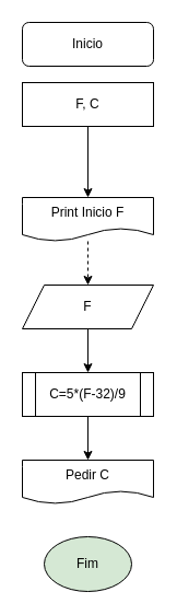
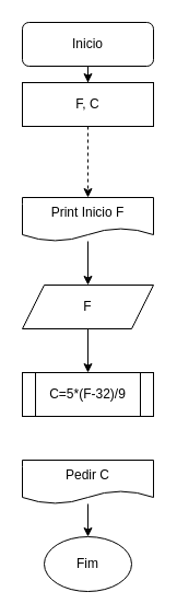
  <mxCell id="0" />
  <mxCell id="1" parent="0" />
+ <mxCell id="2" style="edgeStyle=orthogonalEdgeStyle;rounded=0;orthogonalLoop=1;jettySize=auto;html=1;" edge="1" parent="1" source="3" target="5"><mxGeometry relative="1" as="geometry" /></mxCell>
  <mxCell id="3" value="Inicio" style="rounded=1;whiteSpace=wrap;html=1;" vertex="1" parent="1"><mxGeometry x="20" y="20" width="120" height="40" as="geometry" /></mxCell>
- <mxCell id="4" style="edgeStyle=orthogonalEdgeStyle;rounded=0;orthogonalLoop=1;jettySize=auto;html=1;" edge="1" parent="1" source="5" target="7"><mxGeometry relative="1" as="geometry" /></mxCell>
+ <mxCell id="4" style="edgeStyle=orthogonalEdgeStyle;rounded=0;orthogonalLoop=1;jettySize=auto;html=1;dashed=1;" edge="1" parent="1" source="5" target="7"><mxGeometry relative="1" as="geometry" /></mxCell>
  <mxCell id="5" value="F, C" style="rounded=0;whiteSpace=wrap;html=1;" vertex="1" parent="1"><mxGeometry x="20" y="75" width="120" height="40" as="geometry" /></mxCell>
- <mxCell id="6" style="edgeStyle=orthogonalEdgeStyle;rounded=0;orthogonalLoop=1;jettySize=auto;html=1;dashed=1;" edge="1" parent="1" source="7" target="9"><mxGeometry relative="1" as="geometry" /></mxCell>
+ <mxCell id="6" style="edgeStyle=orthogonalEdgeStyle;rounded=0;orthogonalLoop=1;jettySize=auto;html=1;" edge="1" parent="1" source="7" target="9"><mxGeometry relative="1" as="geometry" /></mxCell>
  <mxCell id="7" value="Print Inicio F" style="shape=document;whiteSpace=wrap;html=1;boundedLbl=1;" vertex="1" parent="1"><mxGeometry x="20" y="180" width="120" height="40" as="geometry" /></mxCell>
  <mxCell id="8" style="edgeStyle=orthogonalEdgeStyle;rounded=0;orthogonalLoop=1;jettySize=auto;html=1;" edge="1" parent="1" source="9" target="11"><mxGeometry relative="1" as="geometry" /></mxCell>
  <mxCell id="9" value="F" style="shape=parallelogram;perimeter=parallelogramPerimeter;whiteSpace=wrap;html=1;fixedSize=1;" vertex="1" parent="1"><mxGeometry x="20" y="260" width="120" height="40" as="geometry" /></mxCell>
- <mxCell id="10" style="edgeStyle=orthogonalEdgeStyle;rounded=0;orthogonalLoop=1;jettySize=auto;html=1;" edge="1" parent="1" source="11" target="14"><mxGeometry relative="1" as="geometry" /></mxCell>
  <mxCell id="11" value="C=5*(F-32)/9" style="shape=process;whiteSpace=wrap;html=1;backgroundOutline=1;" vertex="1" parent="1"><mxGeometry x="20" y="340" width="120" height="40" as="geometry" /></mxCell>
- <mxCell id="12" value="Fim" style="ellipse;whiteSpace=wrap;html=1;fillColor=#d5e8d4;" vertex="1" parent="1"><mxGeometry x="40" y="490" width="80" height="50" as="geometry" /></mxCell>
+ <mxCell id="12" value="Fim" style="ellipse;whiteSpace=wrap;html=1;" vertex="1" parent="1"><mxGeometry x="40" y="490" width="80" height="50" as="geometry" /></mxCell>
+ <mxCell id="13" style="edgeStyle=orthogonalEdgeStyle;rounded=0;orthogonalLoop=1;jettySize=auto;html=1;entryX=0.5;entryY=0;entryDx=0;entryDy=0;" edge="1" parent="1" source="14" target="12"><mxGeometry relative="1" as="geometry" /></mxCell>
  <mxCell id="14" value="Pedir C" style="shape=document;whiteSpace=wrap;html=1;boundedLbl=1;" vertex="1" parent="1"><mxGeometry x="20" y="420" width="120" height="40" as="geometry" /></mxCell>
